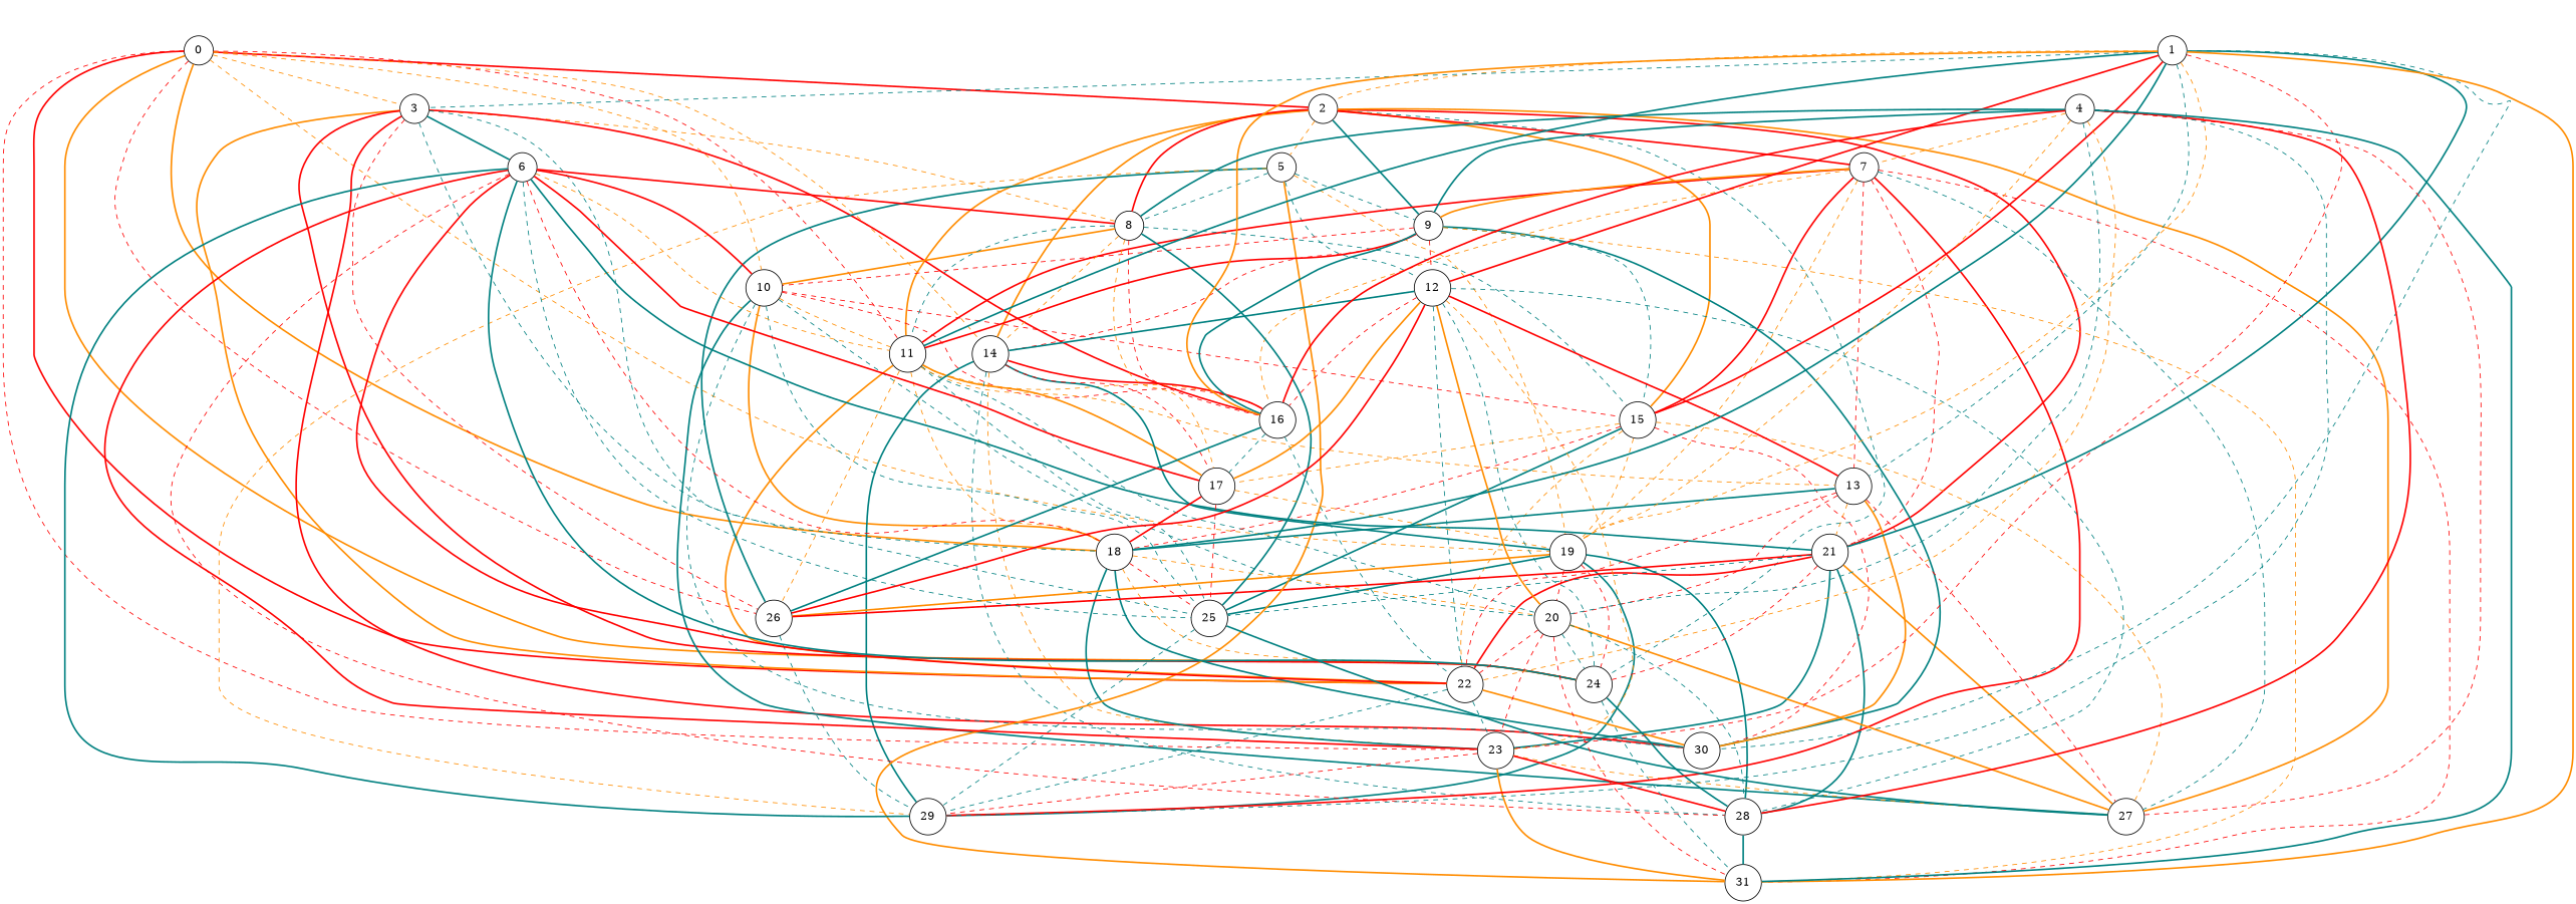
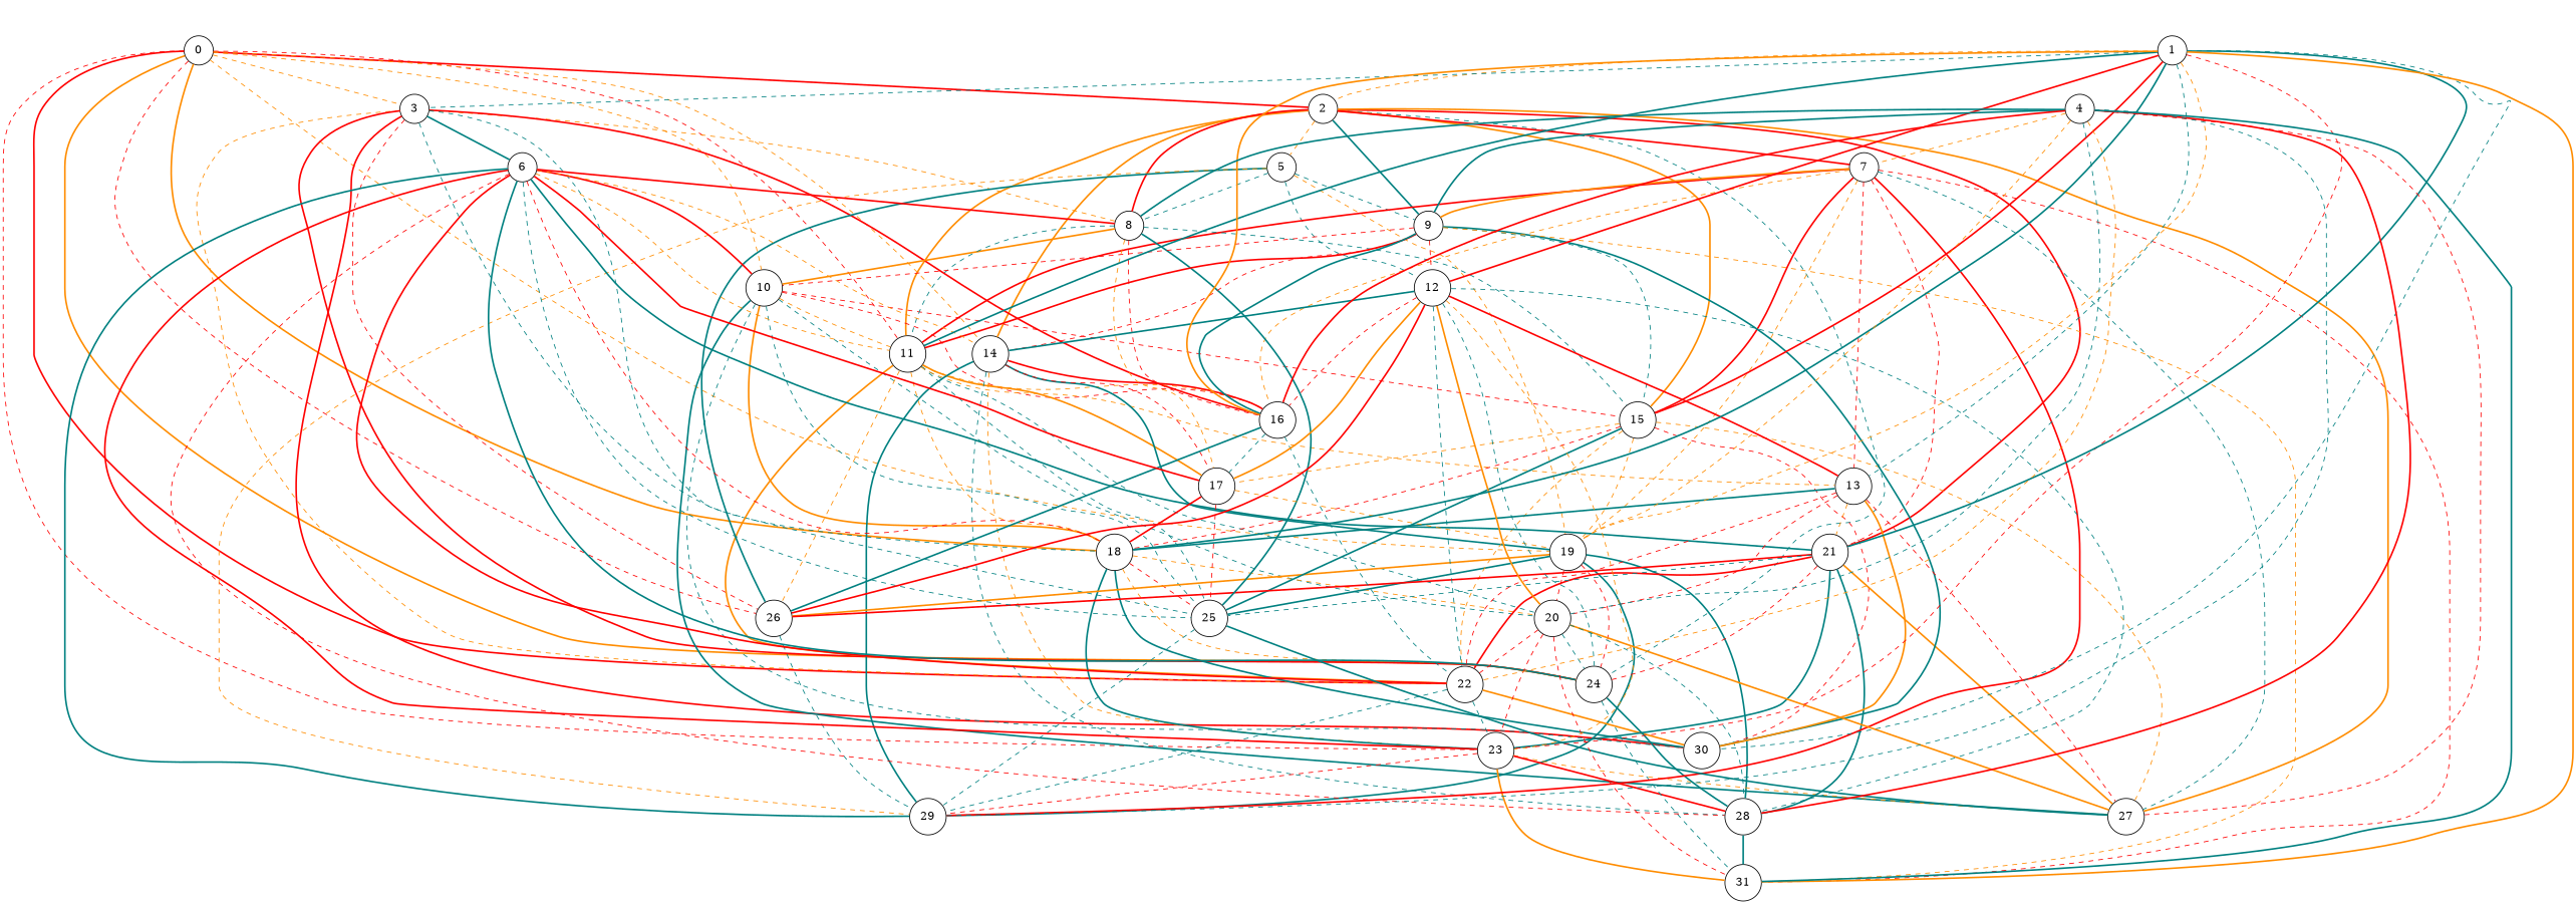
  graph {
    node [shape=circle]
    edge [color=teal style=dashed]
    0
    2
    3
    10
    11
    14
    18
    19
    22
    23
    24
    26
    15
    21
    5
    7
    8
    9
    27
    16
    30
    6
    25
    20
    13
    17
    28
    29
    31
    12
    1
    4
    0 -- 2 [color=red style=bold]
    0 -- 3 [color=darkorange]
    0 -- 10 [color=darkorange]
    0 -- 11 [color=red]
    0 -- 14 [color=darkorange]
    0 -- 18 [color=darkorange style=bold]
    0 -- 19 [color=darkorange]
    0 -- 22 [color=red style=bold]
    0 -- 23 [color=red]
    0 -- 24 [color=darkorange style=bold]
    0 -- 26 [color=red]
    2 -- 11 [color=darkorange style=bold]
    2 -- 14 [color=darkorange style=bold]
    2 -- 24
    2 -- 15 [color=darkorange style=bold]
    2 -- 21 [color=red style=bold]
    2 -- 5 [color=darkorange]
    2 -- 7 [color=red style=bold]
    2 -- 8 [color=red style=bold]
    2 -- 9 [style=bold]
    2 -- 27 [color=darkorange style=bold]
    3 -- 18
-   3 -- 22 [color=darkorange style=bold]
+   3 -- 22 [color=darkorange]
    3 -- 24 [color=red style=bold]
    3 -- 26 [color=red]
    3 -- 8 [color=darkorange]
    3 -- 16 [color=red style=bold]
    3 -- 30 [color=red style=bold]
    3 -- 6 [style=bold]
    3 -- 25
    10 -- 11 [color=darkorange]
    10 -- 18 [color=darkorange style=bold]
    10 -- 15 [color=red]
    10 -- 27 [style=bold]
    10 -- 16 [color=red]
    10 -- 30
    10 -- 25
    10 -- 20
    11 -- 18 [color=darkorange]
    11 -- 22 [color=darkorange style=bold]
    11 -- 26 [color=darkorange]
    11 -- 16 [color=darkorange]
    11 -- 25
    11 -- 20
    11 -- 13 [color=darkorange]
    11 -- 17 [color=darkorange style=bold]
    14 -- 19 [style=bold]
    14 -- 23 [color=darkorange]
    14 -- 16 [color=red style=bold]
    14 -- 17 [color=red]
    14 -- 28
    14 -- 29 [style=bold]
    18 -- 23 [style=bold]
    18 -- 24 [color=darkorange]
    18 -- 30 [style=bold]
    18 -- 25 [color=red]
    18 -- 20 [color=darkorange]
    19 -- 24 [color=red]
    19 -- 26 [color=darkorange style=bold]
    19 -- 25 [style=bold]
    19 -- 20 [color=red]
    19 -- 28 [style=bold]
    19 -- 29 [style=bold]
    22 -- 23
    22 -- 30 [color=darkorange style=bold]
    22 -- 29
    23 -- 27 [color=darkorange]
    23 -- 28 [color=red style=bold]
    23 -- 29 [color=red]
    23 -- 31 [color=darkorange style=bold]
    24 -- 28 [style=bold]
    24 -- 31
    26 -- 29
    15 -- 18 [color=red]
    15 -- 19 [color=darkorange]
    15 -- 22 [color=darkorange]
    15 -- 27 [color=darkorange]
    15 -- 30 [color=red]
    15 -- 25 [style=bold]
    15 -- 17 [color=darkorange]
    21 -- 22 [color=red style=bold]
    21 -- 23 [style=bold]
    21 -- 24 [color=red]
    21 -- 26 [color=red style=bold]
    21 -- 27 [color=darkorange style=bold]
    21 -- 25
    21 -- 28 [style=bold]
    5 -- 19 [color=darkorange]
    5 -- 26 [style=bold]
    5 -- 8
    5 -- 9
    5 -- 29 [color=darkorange]
-   5 -- 31 [color=darkorange style=bold]
    5 -- 12
    7 -- 11 [color=red style=bold]
    7 -- 19 [color=darkorange]
    7 -- 15 [color=red style=bold]
    7 -- 21 [color=red]
    7 -- 9 [color=darkorange style=bold]
    7 -- 27
    7 -- 16 [color=darkorange]
    7 -- 13 [color=red]
    7 -- 29 [color=red style=bold]
    7 -- 31 [color=red]
    8 -- 10 [color=darkorange style=bold]
    8 -- 11
    8 -- 15
    8 -- 16 [color=red]
    8 -- 25 [style=bold]
    8 -- 17 [color=darkorange]
    9 -- 10 [color=red]
    9 -- 11 [color=red style=bold]
    9 -- 14 [color=red]
    9 -- 15
    9 -- 16 [style=bold]
    9 -- 30 [style=bold]
    9 -- 31 [color=darkorange]
    9 -- 12 [color=red]
    16 -- 22
    16 -- 26 [style=bold]
    16 -- 17
    6 -- 10 [color=red style=bold]
    6 -- 11 [color=darkorange]
-   8 -- 14 [color=darkorange]
+   6 -- 14 [color=darkorange]
    6 -- 18 [color=red]
    6 -- 22 [color=red style=bold]
    6 -- 23 [color=red style=bold]
    6 -- 24 [style=bold]
    6 -- 21 [style=bold]
    6 -- 8 [color=red style=bold]
    6 -- 25
    6 -- 17 [color=red style=bold]
    6 -- 28 [color=red]
    6 -- 29 [style=bold]
    25 -- 27 [style=bold]
    25 -- 29
    20 -- 22 [color=red]
    20 -- 23 [color=red]
    20 -- 24
    20 -- 27 [color=darkorange style=bold]
    20 -- 28
    20 -- 31 [color=red]
    13 -- 18 [style=bold]
    13 -- 22 [color=red]
    13 -- 21 [color=darkorange]
    13 -- 27 [color=red]
    13 -- 30 [color=darkorange style=bold]
    13 -- 20 [color=red]
    17 -- 18 [color=red style=bold]
    17 -- 19 [color=darkorange]
    17 -- 25 [color=red]
    28 -- 31 [style=bold]
    12 -- 14 [style=bold]
    12 -- 22
    12 -- 23 [color=darkorange]
    12 -- 24
    12 -- 26 [color=red style=bold]
    12 -- 16 [color=red]
    12 -- 20 [color=darkorange style=bold]
    12 -- 13 [color=red style=bold]
    12 -- 17 [color=darkorange style=bold]
    12 -- 28
    1 -- 2 [color=darkorange]
    1 -- 3
    1 -- 11 [style=bold]
    1 -- 18 [style=bold]
    1 -- 19 [color=darkorange]
    1 -- 23 [color=red]
    1 -- 15 [color=red style=bold]
    1 -- 21 [style=bold]
    1 -- 16 [color=darkorange style=bold]
    1 -- 30
    1 -- 13
    1 -- 31 [color=darkorange style=bold]
    1 -- 12 [color=red style=bold]
    4 -- 19 [color=darkorange]
    4 -- 22 [color=darkorange]
    4 -- 7 [color=darkorange]
    4 -- 8 [style=bold]
    4 -- 9 [style=bold]
    4 -- 27 [color=red]
    4 -- 16 [color=red style=bold]
    4 -- 20
    4 -- 28 [color=red style=bold]
    4 -- 29
    4 -- 31 [style=bold]
  }
